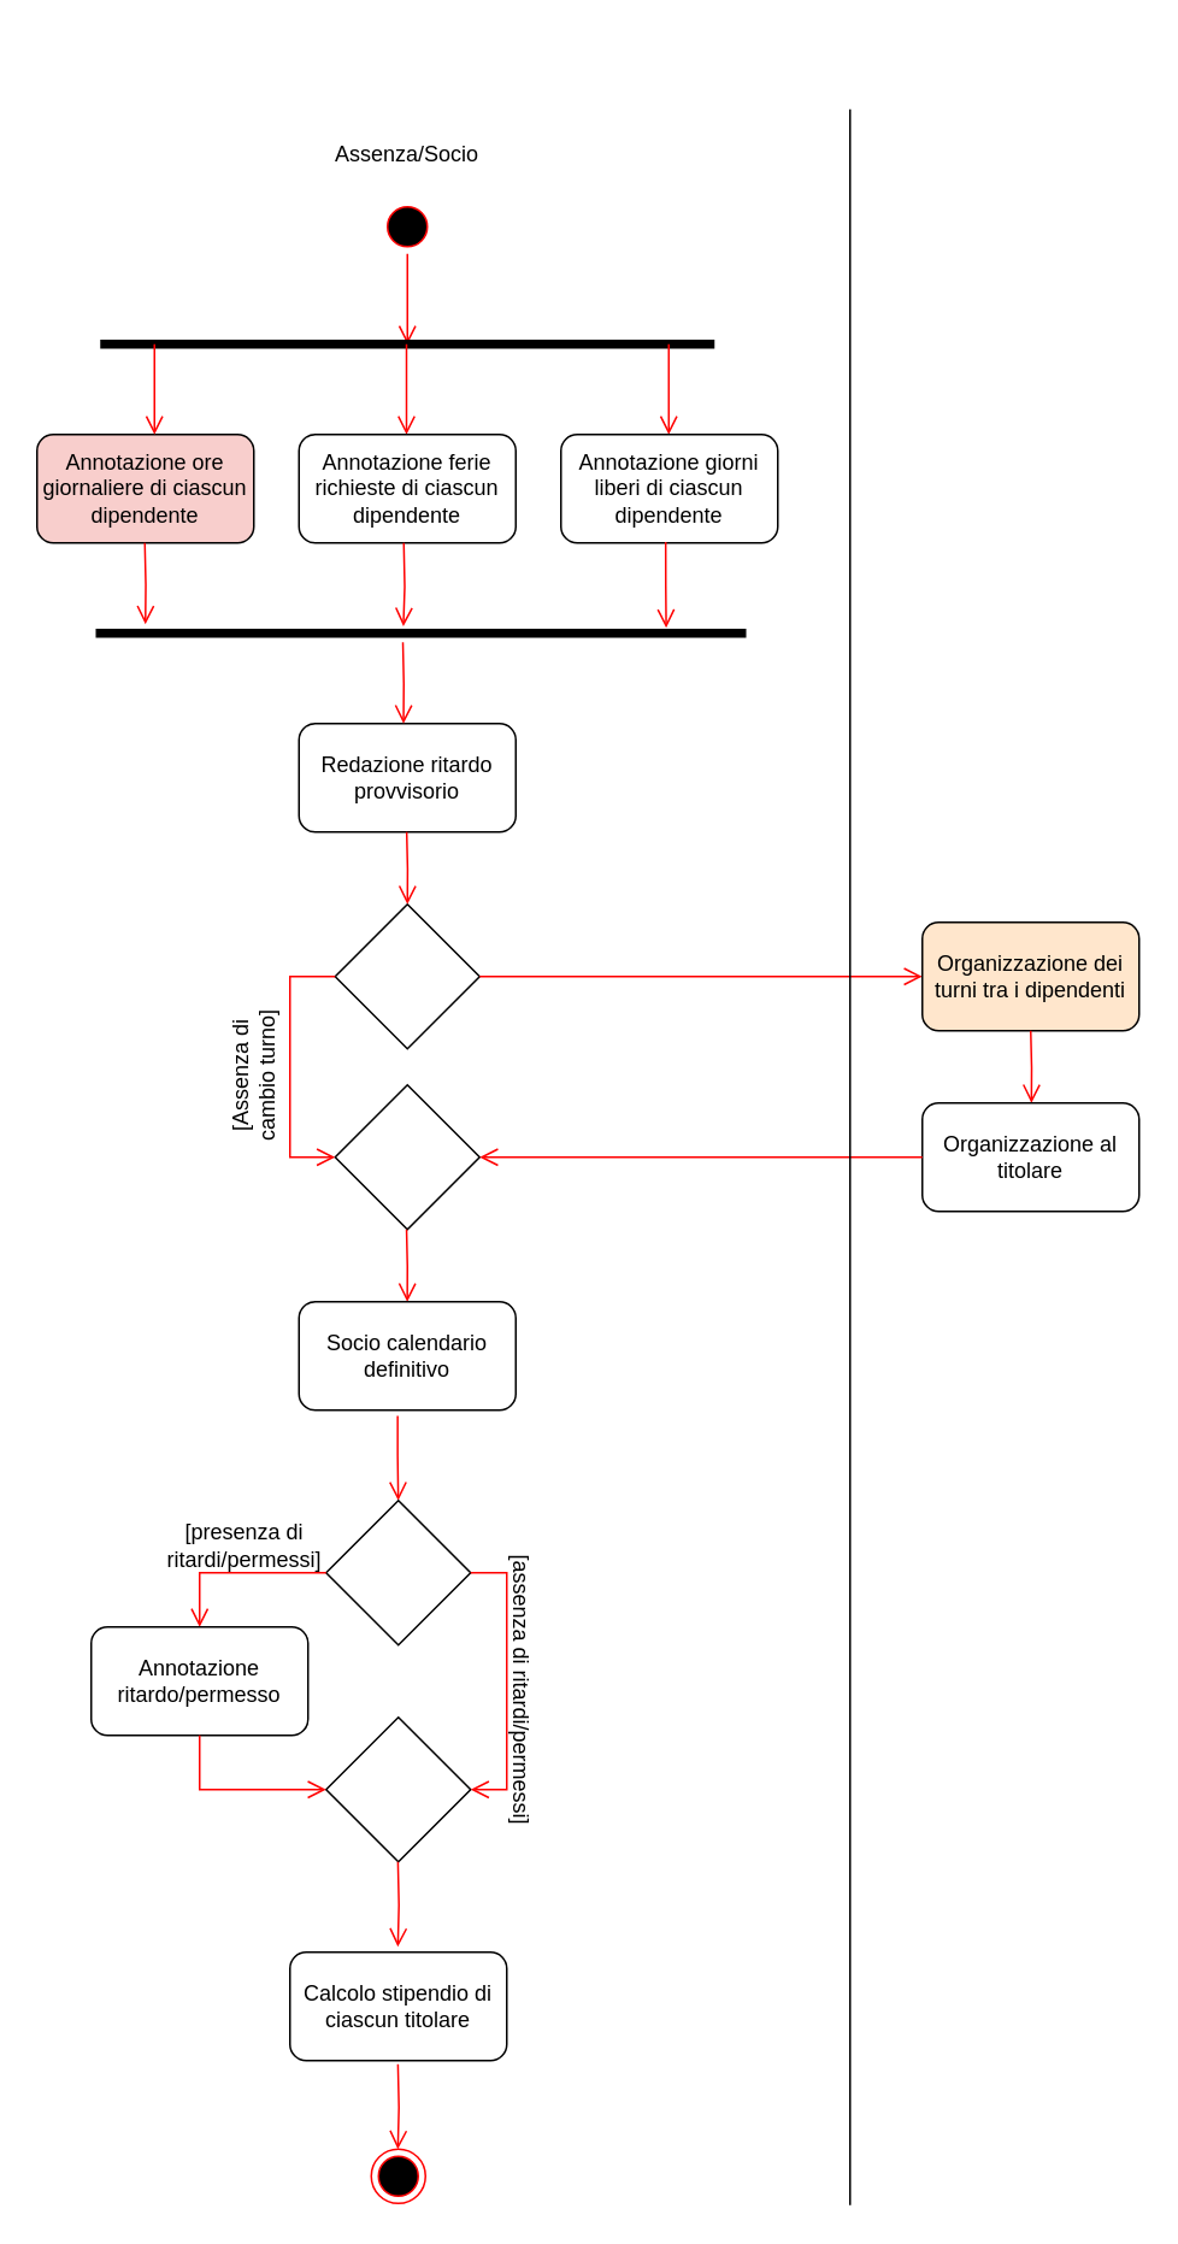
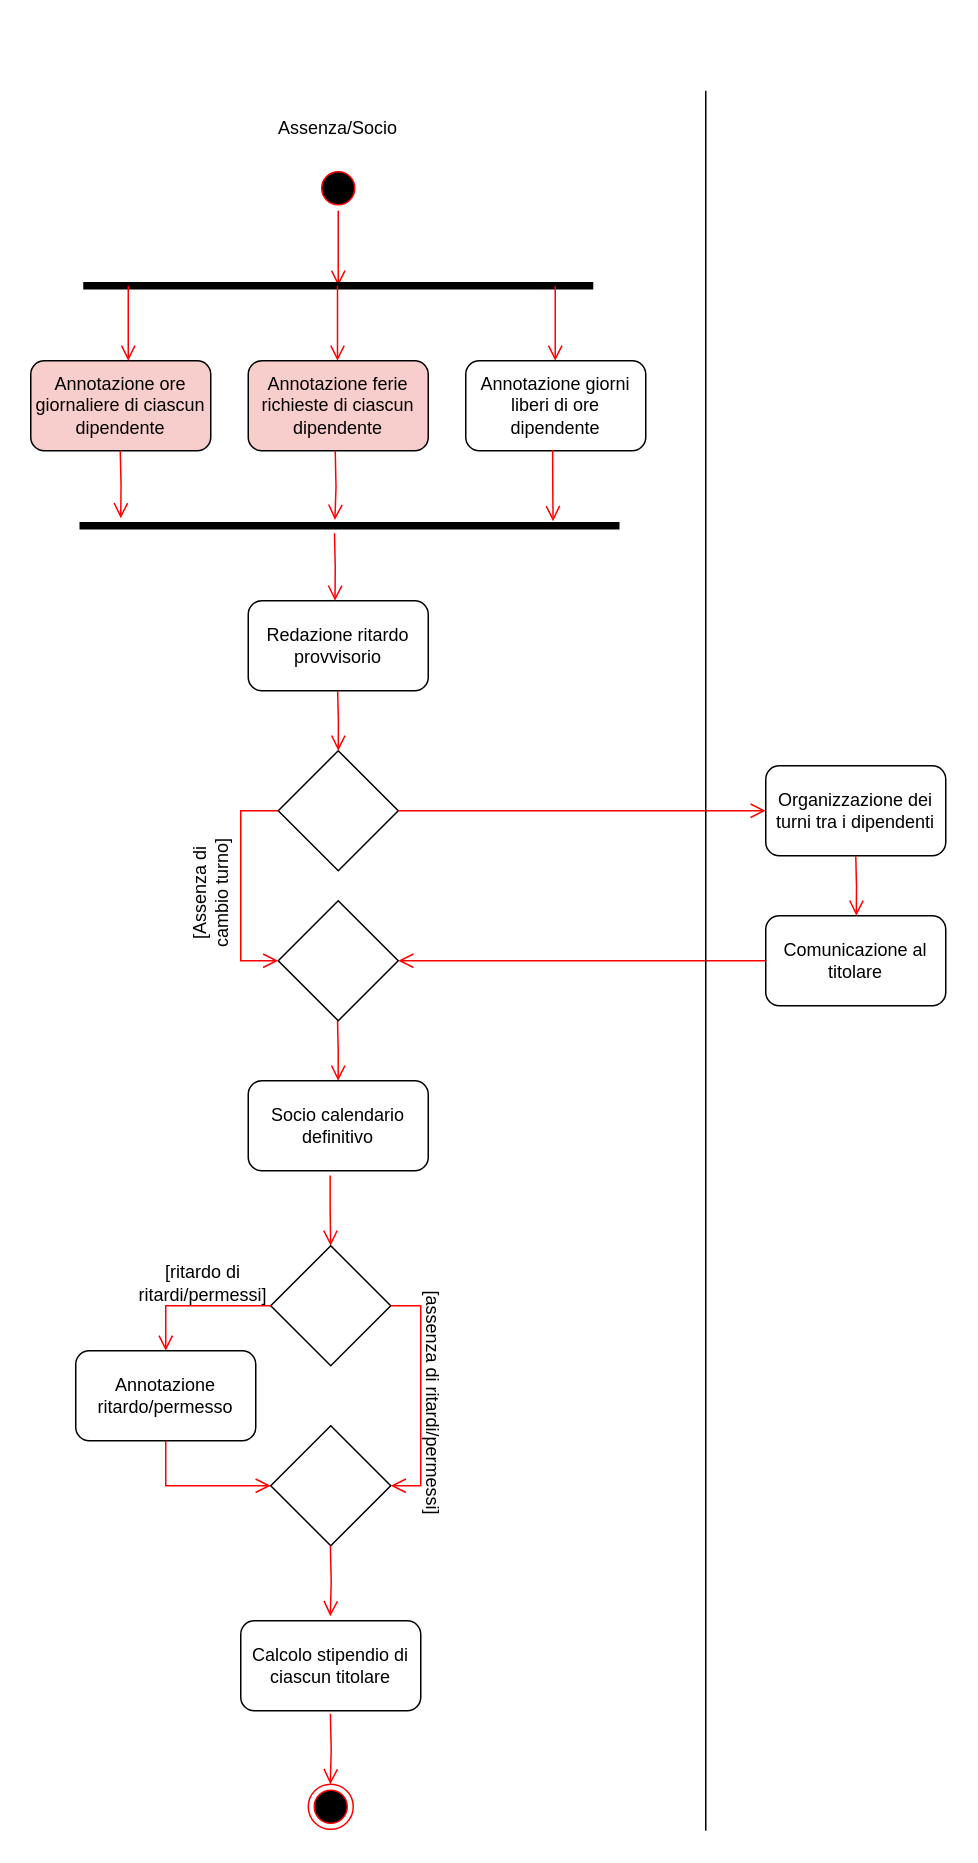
  <mxCell id="0" />
  <mxCell id="1" parent="0" />
  <mxCell id="2" value="" style="ellipse;html=1;shape=startState;fillColor=#000000;strokeColor=#ff0000;" parent="1" vertex="1"><mxGeometry x="210" y="110" width="30" height="30" as="geometry" /></mxCell>
  <mxCell id="3" value="" style="edgeStyle=orthogonalEdgeStyle;html=1;verticalAlign=bottom;endArrow=open;endSize=8;strokeColor=#ff0000;rounded=0;" parent="1" source="2" edge="1"><mxGeometry relative="1" as="geometry"><mxPoint x="225" y="190" as="targetPoint" /></mxGeometry></mxCell>
  <mxCell id="4" value="" style="ellipse;html=1;shape=endState;fillColor=#000000;strokeColor=#ff0000;" parent="1" vertex="1"><mxGeometry x="205" y="1189" width="30" height="30" as="geometry" /></mxCell>
  <mxCell id="5" value="" style="html=1;points=[];perimeter=orthogonalPerimeter;fillColor=#000000;strokeColor=none;rotation=-90;" parent="1" vertex="1"><mxGeometry x="222.5" width="5" height="340" as="geometry" y="20" /></mxCell>
  <mxCell id="6" value="Assenza/Socio" style="text;html=1;strokeColor=none;fillColor=none;align=center;verticalAlign=middle;whiteSpace=wrap;rounded=0;" vertex="1" parent="1"><mxGeometry x="195" y="70" width="60" height="30" as="geometry" /></mxCell>
  <mxCell id="7" value="Annotazione ore giornaliere di ciascun dipendente" style="rounded=1;whiteSpace=wrap;html=1;fillColor=#f8cecc;" vertex="1" parent="1"><mxGeometry x="20" y="240" width="120" height="60" as="geometry" /></mxCell>
  <mxCell id="8" value="" style="edgeStyle=orthogonalEdgeStyle;html=1;verticalAlign=bottom;endArrow=open;endSize=8;strokeColor=#ff0000;rounded=0;" edge="1" parent="1"><mxGeometry relative="1" as="geometry"><mxPoint x="85" y="240" as="targetPoint" /><mxPoint x="85" y="190" as="sourcePoint" /></mxGeometry></mxCell>
  <mxCell id="9" value="" style="edgeStyle=orthogonalEdgeStyle;html=1;verticalAlign=bottom;endArrow=open;endSize=8;strokeColor=#ff0000;rounded=0;" edge="1" parent="1"><mxGeometry relative="1" as="geometry"><mxPoint x="369.66" y="240" as="targetPoint" /><mxPoint x="369.66" y="190" as="sourcePoint" /></mxGeometry></mxCell>
  <mxCell id="10" value="" style="edgeStyle=orthogonalEdgeStyle;html=1;verticalAlign=bottom;endArrow=open;endSize=8;strokeColor=#ff0000;rounded=0;" edge="1" parent="1"><mxGeometry relative="1" as="geometry"><mxPoint x="224.5" y="240" as="targetPoint" /><mxPoint x="224.5" y="190" as="sourcePoint" /></mxGeometry></mxCell>
- <mxCell id="11" value="Annotazione ferie richieste di ciascun dipendente" style="rounded=1;whiteSpace=wrap;html=1;" vertex="1" parent="1"><mxGeometry x="165" y="240" width="120" height="60" as="geometry" /></mxCell>
- <mxCell id="12" value="Annotazione giorni liberi di ciascun dipendente" style="rounded=1;whiteSpace=wrap;html=1;" vertex="1" parent="1"><mxGeometry x="310" y="240" width="120" height="60" as="geometry" /></mxCell>
+ <mxCell id="11" value="Annotazione ferie richieste di ciascun dipendente" style="rounded=1;whiteSpace=wrap;html=1;fillColor=#f8cecc;" vertex="1" parent="1"><mxGeometry x="165" y="240" width="120" height="60" as="geometry" /></mxCell>
+ <mxCell id="12" value="Annotazione giorni liberi di ore dipendente" style="rounded=1;whiteSpace=wrap;html=1;" vertex="1" parent="1"><mxGeometry x="310" y="240" width="120" height="60" as="geometry" /></mxCell>
  <mxCell id="13" value="" style="edgeStyle=orthogonalEdgeStyle;html=1;verticalAlign=bottom;endArrow=open;endSize=8;strokeColor=#ff0000;rounded=0;" edge="1" parent="1"><mxGeometry relative="1" as="geometry"><mxPoint x="80" y="345" as="targetPoint" /><mxPoint x="79.66" y="300" as="sourcePoint" /></mxGeometry></mxCell>
  <mxCell id="14" value="" style="html=1;points=[];perimeter=orthogonalPerimeter;fillColor=#000000;strokeColor=none;rotation=-90;" vertex="1" parent="1"><mxGeometry x="230" y="170" width="5" height="360" as="geometry" /></mxCell>
  <mxCell id="15" value="" style="edgeStyle=orthogonalEdgeStyle;html=1;verticalAlign=bottom;endArrow=open;endSize=8;strokeColor=#ff0000;rounded=0;entryX=1.281;entryY=0.473;entryDx=0;entryDy=0;entryPerimeter=0;" edge="1" parent="1" target="14"><mxGeometry relative="1" as="geometry"><mxPoint x="223" y="340" as="targetPoint" /><mxPoint x="223" y="300" as="sourcePoint" /></mxGeometry></mxCell>
  <mxCell id="16" value="" style="edgeStyle=orthogonalEdgeStyle;html=1;verticalAlign=bottom;endArrow=open;endSize=8;strokeColor=#ff0000;rounded=0;entryX=1.109;entryY=0.877;entryDx=0;entryDy=0;entryPerimeter=0;exitX=0.483;exitY=0.992;exitDx=0;exitDy=0;exitPerimeter=0;" edge="1" parent="1" source="12" target="14"><mxGeometry relative="1" as="geometry"><mxPoint x="370" y="580" as="targetPoint" /><mxPoint x="370" y="300" as="sourcePoint" /></mxGeometry></mxCell>
  <mxCell id="17" value="Redazione ritardo provvisorio" style="rounded=1;whiteSpace=wrap;html=1;direction=west;" vertex="1" parent="1"><mxGeometry x="165" y="400" width="120" height="60" as="geometry" /></mxCell>
  <mxCell id="18" value="" style="edgeStyle=orthogonalEdgeStyle;html=1;verticalAlign=bottom;endArrow=open;endSize=8;strokeColor=#ff0000;rounded=0;" edge="1" parent="1"><mxGeometry relative="1" as="geometry"><mxPoint x="222.84" y="400" as="targetPoint" /><mxPoint x="222.5" y="355" as="sourcePoint" /></mxGeometry></mxCell>
  <mxCell id="19" value="" style="rhombus;whiteSpace=wrap;html=1;" vertex="1" parent="1"><mxGeometry x="185" y="500" width="80" height="80" as="geometry" /></mxCell>
  <mxCell id="20" value="" style="edgeStyle=orthogonalEdgeStyle;html=1;verticalAlign=bottom;endArrow=open;endSize=8;strokeColor=#ff0000;rounded=0;exitX=1;exitY=0.5;exitDx=0;exitDy=0;entryX=1;entryY=0.5;entryDx=0;entryDy=0;" edge="1" parent="1" source="19" target="22"><mxGeometry relative="1" as="geometry"><mxPoint x="370" y="540" as="targetPoint" /><mxPoint x="370" y="530" as="sourcePoint" /></mxGeometry></mxCell>
  <mxCell id="21" value="" style="edgeStyle=orthogonalEdgeStyle;html=1;verticalAlign=bottom;endArrow=open;endSize=8;strokeColor=#ff0000;rounded=0;" edge="1" parent="1"><mxGeometry relative="1" as="geometry"><mxPoint x="225" y="500" as="targetPoint" /><mxPoint x="224.61" y="460" as="sourcePoint" /></mxGeometry></mxCell>
- <mxCell id="22" value="Organizzazione dei turni tra i dipendenti" style="rounded=1;whiteSpace=wrap;html=1;direction=west;fillColor=#ffe6cc;" vertex="1" parent="1"><mxGeometry x="510" y="510" width="120" height="60" as="geometry" /></mxCell>
+ <mxCell id="22" value="Organizzazione dei turni tra i dipendenti" style="rounded=1;whiteSpace=wrap;html=1;direction=west;" vertex="1" parent="1"><mxGeometry x="510" y="510" width="120" height="60" as="geometry" /></mxCell>
  <mxCell id="23" value="" style="edgeStyle=orthogonalEdgeStyle;html=1;verticalAlign=bottom;endArrow=open;endSize=8;strokeColor=#ff0000;rounded=0;" edge="1" parent="1"><mxGeometry relative="1" as="geometry"><mxPoint x="570.39" y="610" as="targetPoint" /><mxPoint x="570" y="570" as="sourcePoint" /></mxGeometry></mxCell>
- <mxCell id="24" value="Organizzazione al titolare" style="rounded=1;whiteSpace=wrap;html=1;direction=west;" vertex="1" parent="1"><mxGeometry x="510" y="610" width="120" height="60" as="geometry" /></mxCell>
+ <mxCell id="24" value="Comunicazione al titolare" style="rounded=1;whiteSpace=wrap;html=1;direction=west;" vertex="1" parent="1"><mxGeometry x="510" y="610" width="120" height="60" as="geometry" /></mxCell>
  <mxCell id="25" value="" style="rhombus;whiteSpace=wrap;html=1;" vertex="1" parent="1"><mxGeometry x="185" y="600" width="80" height="80" as="geometry" /></mxCell>
  <mxCell id="26" value="" style="edgeStyle=orthogonalEdgeStyle;html=1;verticalAlign=bottom;endArrow=open;endSize=8;strokeColor=#ff0000;rounded=0;exitX=0;exitY=0.5;exitDx=0;exitDy=0;entryX=0;entryY=0.5;entryDx=0;entryDy=0;" edge="1" parent="1" source="19" target="25"><mxGeometry relative="1" as="geometry"><mxPoint x="165.39" y="580" as="targetPoint" /><mxPoint x="165" y="540" as="sourcePoint" /><Array as="points"><mxPoint x="160" y="540" /><mxPoint x="160" y="640" /></Array></mxGeometry></mxCell>
  <mxCell id="27" value="[Assenza di cambio turno]" style="text;html=1;strokeColor=none;fillColor=none;align=center;verticalAlign=middle;whiteSpace=wrap;rounded=0;rotation=-90;" vertex="1" parent="1"><mxGeometry x="95" y="580" width="90" height="30" as="geometry" /></mxCell>
  <mxCell id="28" value="" style="edgeStyle=orthogonalEdgeStyle;html=1;verticalAlign=bottom;endArrow=open;endSize=8;strokeColor=#ff0000;rounded=0;exitX=1;exitY=0.5;exitDx=0;exitDy=0;entryX=1;entryY=0.5;entryDx=0;entryDy=0;" edge="1" parent="1" source="24" target="25"><mxGeometry relative="1" as="geometry"><mxPoint x="429.46" y="670" as="targetPoint" /><mxPoint x="429.07" y="630" as="sourcePoint" /></mxGeometry></mxCell>
  <mxCell id="29" value="" style="edgeStyle=orthogonalEdgeStyle;html=1;verticalAlign=bottom;endArrow=open;endSize=8;strokeColor=#ff0000;rounded=0;" edge="1" parent="1"><mxGeometry relative="1" as="geometry"><mxPoint x="224.92" y="720" as="targetPoint" /><mxPoint x="224.53" y="680" as="sourcePoint" /></mxGeometry></mxCell>
  <mxCell id="30" value="Socio calendario definitivo" style="rounded=1;whiteSpace=wrap;html=1;direction=west;" vertex="1" parent="1"><mxGeometry x="165" y="720" width="120" height="60" as="geometry" /></mxCell>
  <mxCell id="31" value="" style="edgeStyle=orthogonalEdgeStyle;html=1;verticalAlign=bottom;endArrow=open;endSize=8;strokeColor=#ff0000;rounded=0;exitX=0.545;exitY=-0.052;exitDx=0;exitDy=0;exitPerimeter=0;" edge="1" parent="1" source="30"><mxGeometry relative="1" as="geometry"><mxPoint x="219.95" y="830" as="targetPoint" /><mxPoint x="219.56" y="790" as="sourcePoint" /></mxGeometry></mxCell>
  <mxCell id="32" value="Calcolo stipendio di ciascun titolare" style="rounded=1;whiteSpace=wrap;html=1;direction=west;" vertex="1" parent="1"><mxGeometry x="160" y="1080" width="120" height="60" as="geometry" /></mxCell>
  <mxCell id="33" value="" style="rhombus;whiteSpace=wrap;html=1;" vertex="1" parent="1"><mxGeometry x="180" y="830" width="80" height="80" as="geometry" /></mxCell>
  <mxCell id="34" value="" style="edgeStyle=orthogonalEdgeStyle;html=1;verticalAlign=bottom;endArrow=open;endSize=8;strokeColor=#ff0000;rounded=0;exitX=0;exitY=0.5;exitDx=0;exitDy=0;entryX=0.5;entryY=0;entryDx=0;entryDy=0;" edge="1" parent="1" source="33" target="35"><mxGeometry relative="1" as="geometry"><mxPoint x="100.34" y="910" as="targetPoint" /><mxPoint x="100" y="865" as="sourcePoint" /></mxGeometry></mxCell>
  <mxCell id="35" value="Annotazione ritardo/permesso" style="rounded=1;whiteSpace=wrap;html=1;" vertex="1" parent="1"><mxGeometry x="50" y="900" width="120" height="60" as="geometry" /></mxCell>
  <mxCell id="36" value="[assenza di ritardi/permessi]" style="text;html=1;strokeColor=none;fillColor=none;align=center;verticalAlign=middle;whiteSpace=wrap;rounded=0;rotation=90;" vertex="1" parent="1"><mxGeometry x="200" y="920" width="176" height="30" as="geometry" /></mxCell>
- <mxCell id="37" value="[presenza di ritardi/permessi]" style="text;html=1;strokeColor=none;fillColor=none;align=center;verticalAlign=middle;whiteSpace=wrap;rounded=0;" vertex="1" parent="1"><mxGeometry x="70" y="840" width="130" height="30" as="geometry" /></mxCell>
+ <mxCell id="37" value="[ritardo di ritardi/permessi]" style="text;html=1;strokeColor=none;fillColor=none;align=center;verticalAlign=middle;whiteSpace=wrap;rounded=0;" vertex="1" parent="1"><mxGeometry x="70" y="840" width="130" height="30" as="geometry" /></mxCell>
  <mxCell id="38" value="" style="rhombus;whiteSpace=wrap;html=1;" vertex="1" parent="1"><mxGeometry x="180" y="950" width="80" height="80" as="geometry" /></mxCell>
  <mxCell id="39" value="" style="edgeStyle=orthogonalEdgeStyle;html=1;verticalAlign=bottom;endArrow=open;endSize=8;strokeColor=#ff0000;rounded=0;exitX=0.5;exitY=1;exitDx=0;exitDy=0;entryX=0;entryY=0.5;entryDx=0;entryDy=0;" edge="1" parent="1" source="35" target="38"><mxGeometry relative="1" as="geometry"><mxPoint x="70" y="1000" as="targetPoint" /><mxPoint x="150" y="980" as="sourcePoint" /></mxGeometry></mxCell>
  <mxCell id="40" value="" style="edgeStyle=orthogonalEdgeStyle;html=1;verticalAlign=bottom;endArrow=open;endSize=8;strokeColor=#ff0000;rounded=0;exitX=0.5;exitY=1;exitDx=0;exitDy=0;entryX=1;entryY=0.5;entryDx=0;entryDy=0;" edge="1" parent="1" target="38"><mxGeometry relative="1" as="geometry"><mxPoint x="340" y="910" as="targetPoint" /><mxPoint x="260" y="870" as="sourcePoint" /><Array as="points"><mxPoint x="280" y="870" /><mxPoint x="280" y="990" /></Array></mxGeometry></mxCell>
  <mxCell id="41" value="" style="edgeStyle=orthogonalEdgeStyle;html=1;verticalAlign=bottom;endArrow=open;endSize=8;strokeColor=#ff0000;rounded=0;exitX=0.545;exitY=-0.052;exitDx=0;exitDy=0;exitPerimeter=0;" edge="1" parent="1"><mxGeometry relative="1" as="geometry"><mxPoint x="219.71" y="1077" as="targetPoint" /><mxPoint x="219.76" y="1030" as="sourcePoint" /></mxGeometry></mxCell>
  <mxCell id="42" value="" style="edgeStyle=orthogonalEdgeStyle;html=1;verticalAlign=bottom;endArrow=open;endSize=8;strokeColor=#ff0000;rounded=0;exitX=0.545;exitY=-0.052;exitDx=0;exitDy=0;exitPerimeter=0;" edge="1" parent="1"><mxGeometry relative="1" as="geometry"><mxPoint x="219.71" y="1189" as="targetPoint" /><mxPoint x="219.76" y="1142" as="sourcePoint" /></mxGeometry></mxCell>
  <mxCell id="43" value="" style="endArrow=none;html=1;rounded=0;" edge="1" parent="1"><mxGeometry width="50" height="50" relative="1" as="geometry"><mxPoint x="470" y="1220" as="sourcePoint" /><mxPoint x="470" y="60" as="targetPoint" /></mxGeometry></mxCell>
